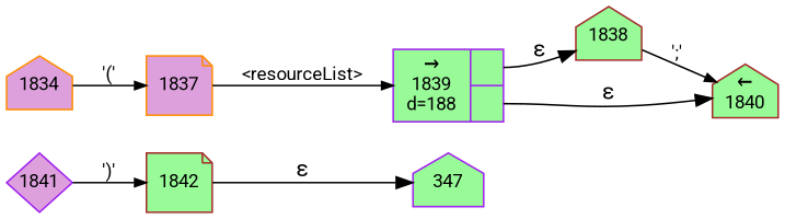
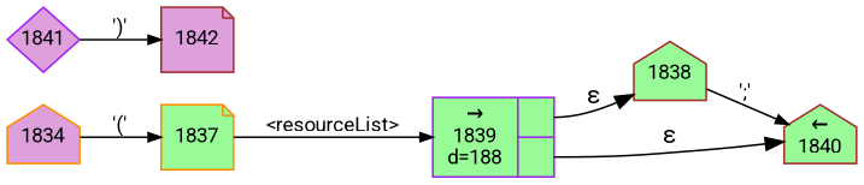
  digraph {
    fontname=Roboto
    rankdir=LR
    node [color=purple fillcolor=palegreen fixedsize=true fontname=Roboto fontsize=11 shape=house style=filled peripheries=1]
    edge [arrowhead=normal arrowsize=.7 fontname=Roboto fontsize=11]
-   n1 [label=347 width=.6 peripheries=""]
    n2 [color=brown label="&larr;\n1840" width=.55]
    n3 [fillcolor=plum label=1841 shape=diamond width=.55]
-   n4 [color=brown label=1842 shape=note width=.55]
+   n4 [color=brown fillcolor=plum label=1842 shape=note width=.55]
    n5 [color=darkorange fillcolor=plum label=1834 width=.55]
-   n6 [color=darkorange fillcolor=plum label=1837 shape=note width=.55]
+   n6 [color=darkorange label=1837 shape=note width=.55]
    n7 [fixedsize=false label="{&rarr;\n1839\nd=188|{<p0>|<p1>}}" shape=record]
    n8 [color=brown label=1838 width=.55]
    n3 -> n4 [label="')'"]
-   n4 -> n1 [label="&epsilon;" arrowhead="" arrowsize="" fontsize=""]
    n5 -> n6 [label="'('"]
    n6 -> n7 [label="<resourceList>"]
    n7 -> n2 [label="&epsilon;" tailport=p1 arrowhead="" arrowsize="" fontsize=""]
    n7 -> n8 [label="&epsilon;" tailport=p0 arrowhead="" arrowsize="" fontsize=""]
    n8 -> n2 [label="';'"]
  }
